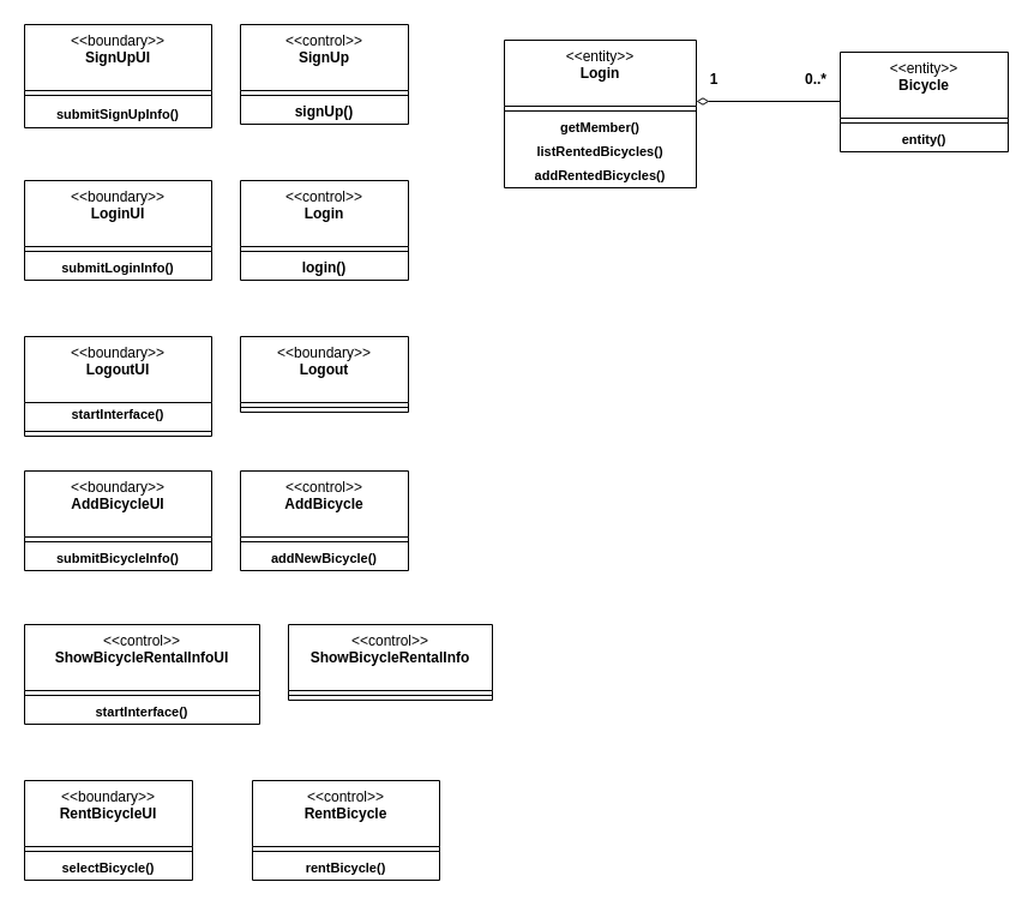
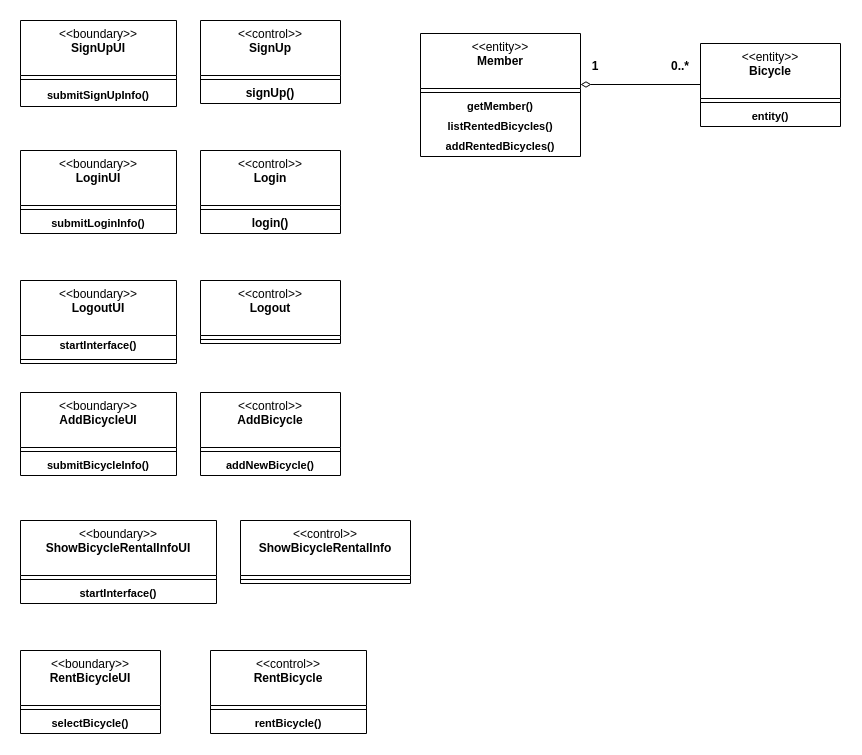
  <mxCell id="0" />
  <mxCell id="1" parent="0" />
  <mxCell id="2" value="&amp;lt;&amp;lt;control&amp;gt;&amp;gt;&lt;br&gt;&lt;b&gt;SignUp&lt;/b&gt;" style="swimlane;fontStyle=0;align=center;verticalAlign=top;childLayout=stackLayout;horizontal=1;startSize=55;horizontalStack=0;resizeParent=1;resizeParentMax=0;resizeLast=0;collapsible=0;marginBottom=0;html=1;whiteSpace=wrap;" parent="1" vertex="1"><mxGeometry x="200" y="20" width="140" height="83" as="geometry" /></mxCell>
  <mxCell id="3" value="" style="line;strokeWidth=1;fillColor=none;align=left;verticalAlign=middle;spacingTop=-1;spacingLeft=3;spacingRight=3;rotatable=0;labelPosition=right;points=[];portConstraint=eastwest;" parent="2" vertex="1"><mxGeometry y="55" width="140" height="8" as="geometry" /></mxCell>
  <mxCell id="4" value="&lt;b&gt;signUp()&lt;/b&gt;" style="text;html=1;strokeColor=none;fillColor=none;align=center;verticalAlign=middle;spacingLeft=4;spacingRight=4;overflow=hidden;rotatable=0;points=[[0,0.5],[1,0.5]];portConstraint=eastwest;whiteSpace=wrap;" parent="2" vertex="1"><mxGeometry y="63" width="140" height="20" as="geometry" /></mxCell>
  <mxCell id="5" value="&amp;lt;&amp;lt;boundary&amp;gt;&amp;gt;&lt;br&gt;&lt;b&gt;SignUpUI&lt;/b&gt;" style="swimlane;fontStyle=0;align=center;verticalAlign=top;childLayout=stackLayout;horizontal=1;startSize=55;horizontalStack=0;resizeParent=1;resizeParentMax=0;resizeLast=0;collapsible=0;marginBottom=0;html=1;whiteSpace=wrap;" parent="1" vertex="1"><mxGeometry x="20" y="20" width="156" height="86" as="geometry" /></mxCell>
  <mxCell id="6" value="" style="line;strokeWidth=1;fillColor=none;align=left;verticalAlign=middle;spacingTop=-1;spacingLeft=3;spacingRight=3;rotatable=0;labelPosition=right;points=[];portConstraint=eastwest;" parent="5" vertex="1"><mxGeometry y="55" width="156" height="8" as="geometry" /></mxCell>
  <mxCell id="7" value="&lt;b style=&quot;font-size: 11px; text-wrap-mode: nowrap;&quot;&gt;submitSignUpInfo()&lt;/b&gt;" style="text;html=1;strokeColor=none;fillColor=none;align=center;verticalAlign=middle;spacingLeft=4;spacingRight=4;overflow=hidden;rotatable=0;points=[[0,0.5],[1,0.5]];portConstraint=eastwest;whiteSpace=wrap;" parent="5" vertex="1"><mxGeometry y="63" width="156" height="23" as="geometry" /></mxCell>
  <mxCell id="8" value="&amp;lt;&amp;lt;control&amp;gt;&amp;gt;&lt;br&gt;&lt;b&gt;Login&lt;/b&gt;" style="swimlane;fontStyle=0;align=center;verticalAlign=top;childLayout=stackLayout;horizontal=1;startSize=55;horizontalStack=0;resizeParent=1;resizeParentMax=0;resizeLast=0;collapsible=0;marginBottom=0;html=1;whiteSpace=wrap;" parent="1" vertex="1"><mxGeometry x="200" y="150" width="140" height="83" as="geometry" /></mxCell>
  <mxCell id="9" value="" style="line;strokeWidth=1;fillColor=none;align=left;verticalAlign=middle;spacingTop=-1;spacingLeft=3;spacingRight=3;rotatable=0;labelPosition=right;points=[];portConstraint=eastwest;" parent="8" vertex="1"><mxGeometry y="55" width="140" height="8" as="geometry" /></mxCell>
  <mxCell id="10" value="&lt;b&gt;login()&lt;/b&gt;" style="text;html=1;strokeColor=none;fillColor=none;align=center;verticalAlign=middle;spacingLeft=4;spacingRight=4;overflow=hidden;rotatable=0;points=[[0,0.5],[1,0.5]];portConstraint=eastwest;whiteSpace=wrap;" parent="8" vertex="1"><mxGeometry y="63" width="140" height="20" as="geometry" /></mxCell>
  <mxCell id="11" value="&amp;lt;&amp;lt;boundary&amp;gt;&amp;gt;&lt;br&gt;&lt;b&gt;LoginUI&lt;/b&gt;" style="swimlane;fontStyle=0;align=center;verticalAlign=top;childLayout=stackLayout;horizontal=1;startSize=55;horizontalStack=0;resizeParent=1;resizeParentMax=0;resizeLast=0;collapsible=0;marginBottom=0;html=1;whiteSpace=wrap;" parent="1" vertex="1"><mxGeometry x="20" y="150" width="156" height="83" as="geometry" /></mxCell>
  <mxCell id="12" value="" style="line;strokeWidth=1;fillColor=none;align=left;verticalAlign=middle;spacingTop=-1;spacingLeft=3;spacingRight=3;rotatable=0;labelPosition=right;points=[];portConstraint=eastwest;" parent="11" vertex="1"><mxGeometry y="55" width="156" height="8" as="geometry" /></mxCell>
  <mxCell id="13" value="&lt;b style=&quot;font-size: 11px; text-wrap-mode: nowrap;&quot;&gt;submitLoginInfo()&lt;/b&gt;" style="text;html=1;strokeColor=none;fillColor=none;align=center;verticalAlign=middle;spacingLeft=4;spacingRight=4;overflow=hidden;rotatable=0;points=[[0,0.5],[1,0.5]];portConstraint=eastwest;whiteSpace=wrap;" parent="11" vertex="1"><mxGeometry y="63" width="156" height="20" as="geometry" /></mxCell>
- <mxCell id="14" value="&amp;lt;&amp;lt;boundary&amp;gt;&amp;gt;&lt;br&gt;&lt;b&gt;Logout&lt;/b&gt;" style="swimlane;fontStyle=0;align=center;verticalAlign=top;childLayout=stackLayout;horizontal=1;startSize=55;horizontalStack=0;resizeParent=1;resizeParentMax=0;resizeLast=0;collapsible=0;marginBottom=0;html=1;whiteSpace=wrap;" parent="1" vertex="1"><mxGeometry x="200" y="280" width="140" height="63" as="geometry" /></mxCell>
+ <mxCell id="14" value="&amp;lt;&amp;lt;control&amp;gt;&amp;gt;&lt;br&gt;&lt;b&gt;Logout&lt;/b&gt;" style="swimlane;fontStyle=0;align=center;verticalAlign=top;childLayout=stackLayout;horizontal=1;startSize=55;horizontalStack=0;resizeParent=1;resizeParentMax=0;resizeLast=0;collapsible=0;marginBottom=0;html=1;whiteSpace=wrap;" parent="1" vertex="1"><mxGeometry x="200" y="280" width="140" height="63" as="geometry" /></mxCell>
  <mxCell id="15" value="" style="line;strokeWidth=1;fillColor=none;align=left;verticalAlign=middle;spacingTop=-1;spacingLeft=3;spacingRight=3;rotatable=0;labelPosition=right;points=[];portConstraint=eastwest;" parent="14" vertex="1"><mxGeometry y="55" width="140" height="8" as="geometry" /></mxCell>
  <mxCell id="16" value="&amp;lt;&amp;lt;boundary&amp;gt;&amp;gt;&lt;br&gt;&lt;b&gt;LogoutUI&lt;/b&gt;" style="swimlane;fontStyle=0;align=center;verticalAlign=top;childLayout=stackLayout;horizontal=1;startSize=55;horizontalStack=0;resizeParent=1;resizeParentMax=0;resizeLast=0;collapsible=0;marginBottom=0;html=1;whiteSpace=wrap;" parent="1" vertex="1"><mxGeometry x="20" y="280" width="156" height="83" as="geometry" /></mxCell>
  <mxCell id="17" value="&lt;b style=&quot;font-size: 11px; text-wrap-mode: nowrap;&quot;&gt;startInterface()&lt;/b&gt;" style="text;html=1;strokeColor=none;fillColor=none;align=center;verticalAlign=middle;spacingLeft=4;spacingRight=4;overflow=hidden;rotatable=0;points=[[0,0.5],[1,0.5]];portConstraint=eastwest;whiteSpace=wrap;" vertex="1" parent="16"><mxGeometry y="55" width="156" height="20" as="geometry" /></mxCell>
  <mxCell id="18" value="" style="line;strokeWidth=1;fillColor=none;align=left;verticalAlign=middle;spacingTop=-1;spacingLeft=3;spacingRight=3;rotatable=0;labelPosition=right;points=[];portConstraint=eastwest;" parent="16" vertex="1"><mxGeometry y="75" width="156" height="8" as="geometry" /></mxCell>
  <mxCell id="19" value="&amp;lt;&amp;lt;control&amp;gt;&amp;gt;&lt;br&gt;&lt;b&gt;AddBicycle&lt;/b&gt;" style="swimlane;fontStyle=0;align=center;verticalAlign=top;childLayout=stackLayout;horizontal=1;startSize=55;horizontalStack=0;resizeParent=1;resizeParentMax=0;resizeLast=0;collapsible=0;marginBottom=0;html=1;whiteSpace=wrap;" parent="1" vertex="1"><mxGeometry x="200" y="392" width="140" height="83" as="geometry" /></mxCell>
  <mxCell id="20" value="" style="line;strokeWidth=1;fillColor=none;align=left;verticalAlign=middle;spacingTop=-1;spacingLeft=3;spacingRight=3;rotatable=0;labelPosition=right;points=[];portConstraint=eastwest;" parent="19" vertex="1"><mxGeometry y="55" width="140" height="8" as="geometry" /></mxCell>
  <mxCell id="21" value="&lt;b style=&quot;font-size: 11px; text-wrap-mode: nowrap;&quot;&gt;addNewBicycle()&lt;/b&gt;" style="text;html=1;strokeColor=none;fillColor=none;align=center;verticalAlign=middle;spacingLeft=4;spacingRight=4;overflow=hidden;rotatable=0;points=[[0,0.5],[1,0.5]];portConstraint=eastwest;whiteSpace=wrap;" parent="19" vertex="1"><mxGeometry y="63" width="140" height="20" as="geometry" /></mxCell>
  <mxCell id="22" value="&amp;lt;&amp;lt;boundary&amp;gt;&amp;gt;&lt;br&gt;&lt;b&gt;AddBicycleUI&lt;/b&gt;" style="swimlane;fontStyle=0;align=center;verticalAlign=top;childLayout=stackLayout;horizontal=1;startSize=55;horizontalStack=0;resizeParent=1;resizeParentMax=0;resizeLast=0;collapsible=0;marginBottom=0;html=1;whiteSpace=wrap;" parent="1" vertex="1"><mxGeometry x="20" y="392" width="156" height="83" as="geometry" /></mxCell>
  <mxCell id="23" value="" style="line;strokeWidth=1;fillColor=none;align=left;verticalAlign=middle;spacingTop=-1;spacingLeft=3;spacingRight=3;rotatable=0;labelPosition=right;points=[];portConstraint=eastwest;" parent="22" vertex="1"><mxGeometry y="55" width="156" height="8" as="geometry" /></mxCell>
  <mxCell id="24" value="&lt;b style=&quot;font-size: 11px; text-wrap-mode: nowrap;&quot;&gt;submitBicycleInfo()&lt;/b&gt;" style="text;html=1;strokeColor=none;fillColor=none;align=center;verticalAlign=middle;spacingLeft=4;spacingRight=4;overflow=hidden;rotatable=0;points=[[0,0.5],[1,0.5]];portConstraint=eastwest;whiteSpace=wrap;" parent="22" vertex="1"><mxGeometry y="63" width="156" height="20" as="geometry" /></mxCell>
  <mxCell id="25" value="&amp;lt;&amp;lt;control&amp;gt;&amp;gt;&lt;br&gt;&lt;b&gt;ShowBicycleRentalInfo&lt;/b&gt;" style="swimlane;fontStyle=0;align=center;verticalAlign=top;childLayout=stackLayout;horizontal=1;startSize=55;horizontalStack=0;resizeParent=1;resizeParentMax=0;resizeLast=0;collapsible=0;marginBottom=0;html=1;whiteSpace=wrap;" parent="1" vertex="1"><mxGeometry x="240" y="520" width="170" height="63" as="geometry" /></mxCell>
  <mxCell id="26" value="" style="line;strokeWidth=1;fillColor=none;align=left;verticalAlign=middle;spacingTop=-1;spacingLeft=3;spacingRight=3;rotatable=0;labelPosition=right;points=[];portConstraint=eastwest;" parent="25" vertex="1"><mxGeometry y="55" width="170" height="8" as="geometry" /></mxCell>
- <mxCell id="27" value="&amp;lt;&amp;lt;control&amp;gt;&amp;gt;&lt;br&gt;&lt;b&gt;ShowBicycleRentalInfoUI&lt;/b&gt;" style="swimlane;fontStyle=0;align=center;verticalAlign=top;childLayout=stackLayout;horizontal=1;startSize=55;horizontalStack=0;resizeParent=1;resizeParentMax=0;resizeLast=0;collapsible=0;marginBottom=0;html=1;whiteSpace=wrap;" parent="1" vertex="1"><mxGeometry x="20" y="520" width="196" height="83" as="geometry" /></mxCell>
+ <mxCell id="27" value="&amp;lt;&amp;lt;boundary&amp;gt;&amp;gt;&lt;br&gt;&lt;b&gt;ShowBicycleRentalInfoUI&lt;/b&gt;" style="swimlane;fontStyle=0;align=center;verticalAlign=top;childLayout=stackLayout;horizontal=1;startSize=55;horizontalStack=0;resizeParent=1;resizeParentMax=0;resizeLast=0;collapsible=0;marginBottom=0;html=1;whiteSpace=wrap;" parent="1" vertex="1"><mxGeometry x="20" y="520" width="196" height="83" as="geometry" /></mxCell>
  <mxCell id="28" value="" style="line;strokeWidth=1;fillColor=none;align=left;verticalAlign=middle;spacingTop=-1;spacingLeft=3;spacingRight=3;rotatable=0;labelPosition=right;points=[];portConstraint=eastwest;" parent="27" vertex="1"><mxGeometry y="55" width="196" height="8" as="geometry" /></mxCell>
  <mxCell id="29" value="&lt;b style=&quot;font-size: 11px; text-wrap-mode: nowrap;&quot;&gt;startInterface()&lt;/b&gt;" style="text;html=1;strokeColor=none;fillColor=none;align=center;verticalAlign=middle;spacingLeft=4;spacingRight=4;overflow=hidden;rotatable=0;points=[[0,0.5],[1,0.5]];portConstraint=eastwest;whiteSpace=wrap;" parent="27" vertex="1"><mxGeometry y="63" width="196" height="20" as="geometry" /></mxCell>
  <mxCell id="30" value="&amp;lt;&amp;lt;boundary&amp;gt;&amp;gt;&lt;br&gt;&lt;b&gt;RentBicycleUI&lt;/b&gt;" style="swimlane;fontStyle=0;align=center;verticalAlign=top;childLayout=stackLayout;horizontal=1;startSize=55;horizontalStack=0;resizeParent=1;resizeParentMax=0;resizeLast=0;collapsible=0;marginBottom=0;html=1;whiteSpace=wrap;" parent="1" vertex="1"><mxGeometry x="20" y="650" width="140" height="83" as="geometry" /></mxCell>
  <mxCell id="31" value="" style="line;strokeWidth=1;fillColor=none;align=left;verticalAlign=middle;spacingTop=-1;spacingLeft=3;spacingRight=3;rotatable=0;labelPosition=right;points=[];portConstraint=eastwest;" parent="30" vertex="1"><mxGeometry y="55" width="140" height="8" as="geometry" /></mxCell>
  <mxCell id="32" value="&lt;b style=&quot;font-size: 11px; text-wrap-mode: nowrap;&quot;&gt;selectBicycle()&lt;/b&gt;" style="text;html=1;strokeColor=none;fillColor=none;align=center;verticalAlign=middle;spacingLeft=4;spacingRight=4;overflow=hidden;rotatable=0;points=[[0,0.5],[1,0.5]];portConstraint=eastwest;whiteSpace=wrap;" parent="30" vertex="1"><mxGeometry y="63" width="140" height="20" as="geometry" /></mxCell>
  <mxCell id="33" value="&amp;lt;&amp;lt;control&amp;gt;&amp;gt;&lt;br&gt;&lt;b&gt;RentBicycle&lt;/b&gt;" style="swimlane;fontStyle=0;align=center;verticalAlign=top;childLayout=stackLayout;horizontal=1;startSize=55;horizontalStack=0;resizeParent=1;resizeParentMax=0;resizeLast=0;collapsible=0;marginBottom=0;html=1;whiteSpace=wrap;" parent="1" vertex="1"><mxGeometry x="210" y="650" width="156" height="83" as="geometry" /></mxCell>
  <mxCell id="34" value="" style="line;strokeWidth=1;fillColor=none;align=left;verticalAlign=middle;spacingTop=-1;spacingLeft=3;spacingRight=3;rotatable=0;labelPosition=right;points=[];portConstraint=eastwest;" parent="33" vertex="1"><mxGeometry y="55" width="156" height="8" as="geometry" /></mxCell>
  <mxCell id="35" value="&lt;b style=&quot;font-size: 11px; text-wrap-mode: nowrap;&quot;&gt;rentBicycle()&lt;/b&gt;" style="text;html=1;strokeColor=none;fillColor=none;align=center;verticalAlign=middle;spacingLeft=4;spacingRight=4;overflow=hidden;rotatable=0;points=[[0,0.5],[1,0.5]];portConstraint=eastwest;whiteSpace=wrap;" parent="33" vertex="1"><mxGeometry y="63" width="156" height="20" as="geometry" /></mxCell>
  <mxCell id="36" value="&amp;lt;&amp;lt;entity&amp;gt;&amp;gt;&lt;br&gt;&lt;b&gt;Bicycle&lt;/b&gt;" style="swimlane;fontStyle=0;align=center;verticalAlign=top;childLayout=stackLayout;horizontal=1;startSize=55;horizontalStack=0;resizeParent=1;resizeParentMax=0;resizeLast=0;collapsible=0;marginBottom=0;html=1;whiteSpace=wrap;" parent="1" vertex="1"><mxGeometry x="700" y="43" width="140" height="83" as="geometry" /></mxCell>
  <mxCell id="37" value="" style="line;strokeWidth=1;fillColor=none;align=left;verticalAlign=middle;spacingTop=-1;spacingLeft=3;spacingRight=3;rotatable=0;labelPosition=right;points=[];portConstraint=eastwest;" parent="36" vertex="1"><mxGeometry y="55" width="140" height="8" as="geometry" /></mxCell>
  <mxCell id="38" value="&lt;b style=&quot;font-size: 11px; text-wrap-mode: nowrap;&quot;&gt;entity()&lt;/b&gt;" style="text;html=1;strokeColor=none;fillColor=none;align=center;verticalAlign=middle;spacingLeft=4;spacingRight=4;overflow=hidden;rotatable=0;points=[[0,0.5],[1,0.5]];portConstraint=eastwest;whiteSpace=wrap;" parent="36" vertex="1"><mxGeometry y="63" width="140" height="20" as="geometry" /></mxCell>
- <mxCell id="39" value="&amp;lt;&amp;lt;entity&amp;gt;&amp;gt;&lt;br&gt;&lt;b&gt;Login&lt;/b&gt;" style="swimlane;fontStyle=0;align=center;verticalAlign=top;childLayout=stackLayout;horizontal=1;startSize=55;horizontalStack=0;resizeParent=1;resizeParentMax=0;resizeLast=0;collapsible=0;marginBottom=0;html=1;whiteSpace=wrap;" parent="1" vertex="1"><mxGeometry x="420" y="33" width="160" height="123" as="geometry" /></mxCell>
+ <mxCell id="39" value="&amp;lt;&amp;lt;entity&amp;gt;&amp;gt;&lt;br&gt;&lt;b&gt;Member&lt;/b&gt;" style="swimlane;fontStyle=0;align=center;verticalAlign=top;childLayout=stackLayout;horizontal=1;startSize=55;horizontalStack=0;resizeParent=1;resizeParentMax=0;resizeLast=0;collapsible=0;marginBottom=0;html=1;whiteSpace=wrap;" parent="1" vertex="1"><mxGeometry x="420" y="33" width="160" height="123" as="geometry" /></mxCell>
  <mxCell id="40" value="" style="line;strokeWidth=1;fillColor=none;align=left;verticalAlign=middle;spacingTop=-1;spacingLeft=3;spacingRight=3;rotatable=0;labelPosition=right;points=[];portConstraint=eastwest;" parent="39" vertex="1"><mxGeometry y="55" width="160" height="8" as="geometry" /></mxCell>
  <mxCell id="41" value="&lt;b style=&quot;font-size: 11px; text-wrap-mode: nowrap;&quot;&gt;getMember()&lt;/b&gt;" style="text;html=1;strokeColor=none;fillColor=none;align=center;verticalAlign=middle;spacingLeft=4;spacingRight=4;overflow=hidden;rotatable=0;points=[[0,0.5],[1,0.5]];portConstraint=eastwest;whiteSpace=wrap;" vertex="1" parent="39"><mxGeometry y="63" width="160" height="20" as="geometry" /></mxCell>
  <mxCell id="42" value="&lt;b style=&quot;font-size: 11px; text-wrap-mode: nowrap;&quot;&gt;listRentedBicycles()&lt;/b&gt;" style="text;html=1;strokeColor=none;fillColor=none;align=center;verticalAlign=middle;spacingLeft=4;spacingRight=4;overflow=hidden;rotatable=0;points=[[0,0.5],[1,0.5]];portConstraint=eastwest;whiteSpace=wrap;" parent="39" vertex="1"><mxGeometry y="83" width="160" height="20" as="geometry" /></mxCell>
  <mxCell id="43" value="&lt;b style=&quot;font-size: 11px; text-wrap-mode: nowrap;&quot;&gt;addRentedBicycles()&lt;/b&gt;" style="text;html=1;strokeColor=none;fillColor=none;align=center;verticalAlign=middle;spacingLeft=4;spacingRight=4;overflow=hidden;rotatable=0;points=[[0,0.5],[1,0.5]];portConstraint=eastwest;whiteSpace=wrap;" parent="39" vertex="1"><mxGeometry y="103" width="160" height="20" as="geometry" /></mxCell>
  <mxCell id="44" value="" style="endArrow=none;startArrow=diamondThin;endFill=0;startFill=0;html=1;verticalAlign=bottom;labelBackgroundColor=none;strokeWidth=1;startSize=8;endSize=8;rounded=0;" parent="1" edge="1"><mxGeometry width="160" relative="1" as="geometry"><mxPoint x="580" y="84" as="sourcePoint" /><mxPoint x="700" y="84" as="targetPoint" /></mxGeometry></mxCell>
  <mxCell id="45" value="&lt;b&gt;1&lt;/b&gt;" style="text;html=1;align=center;verticalAlign=middle;whiteSpace=wrap;rounded=0;" parent="1" vertex="1"><mxGeometry x="565" y="51" width="60" height="30" as="geometry" /></mxCell>
  <mxCell id="46" value="&lt;b&gt;0..*&lt;/b&gt;" style="text;html=1;align=center;verticalAlign=middle;whiteSpace=wrap;rounded=0;" parent="1" vertex="1"><mxGeometry x="650" y="51" width="60" height="30" as="geometry" /></mxCell>
